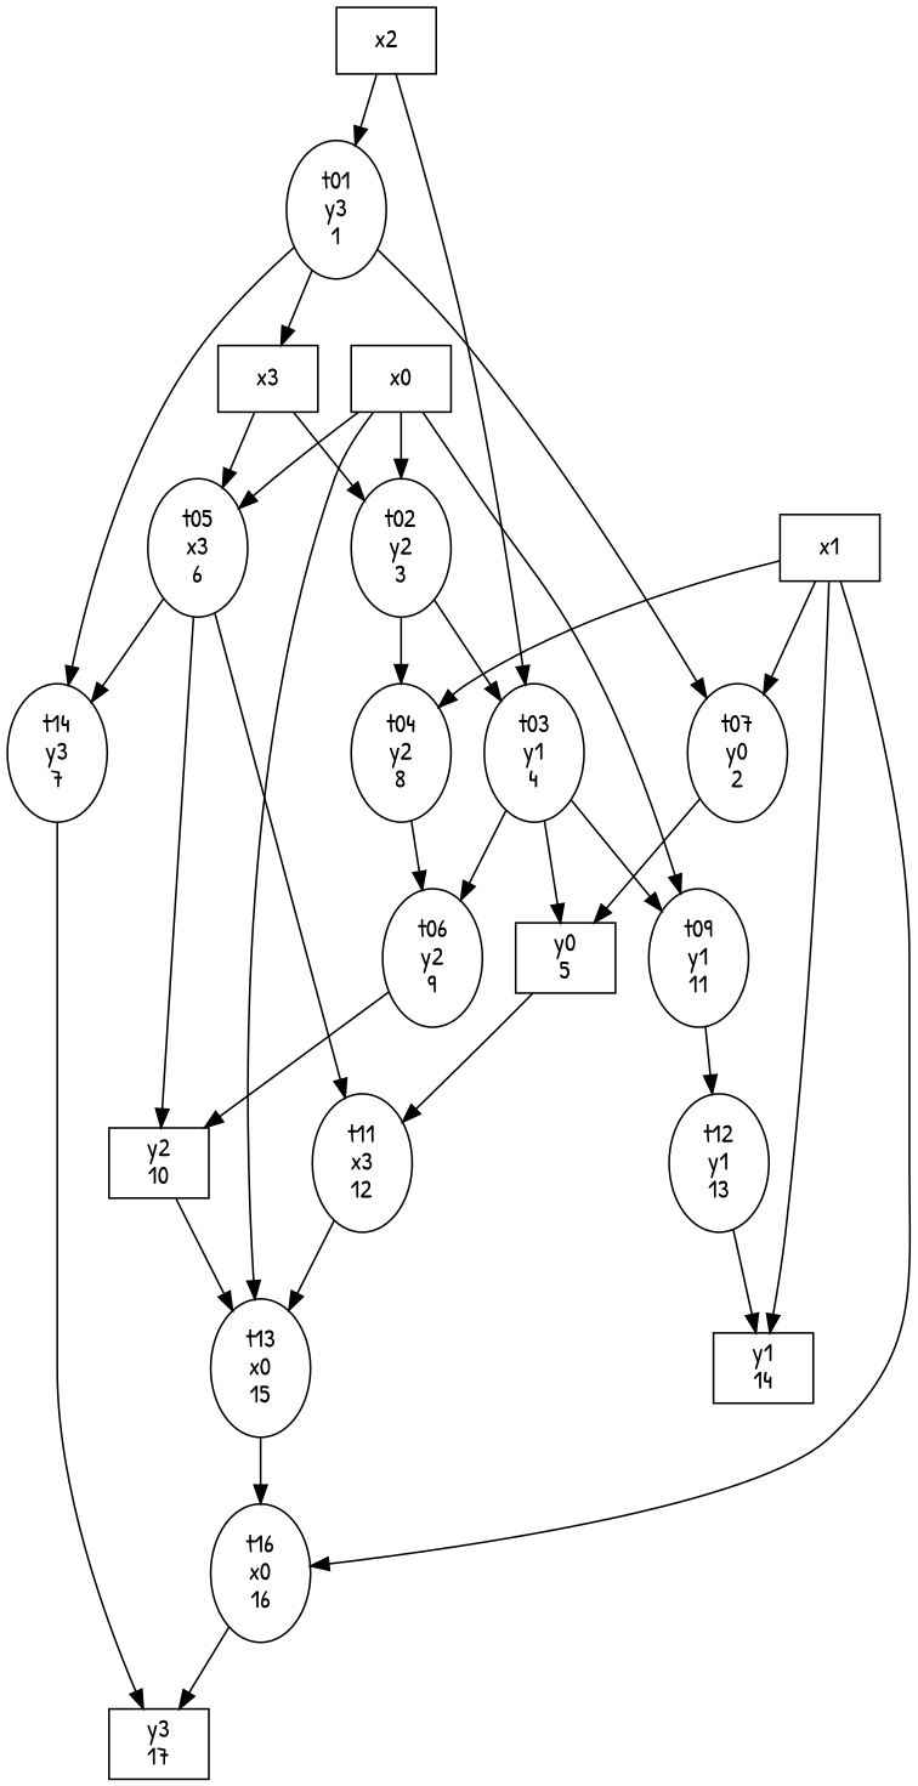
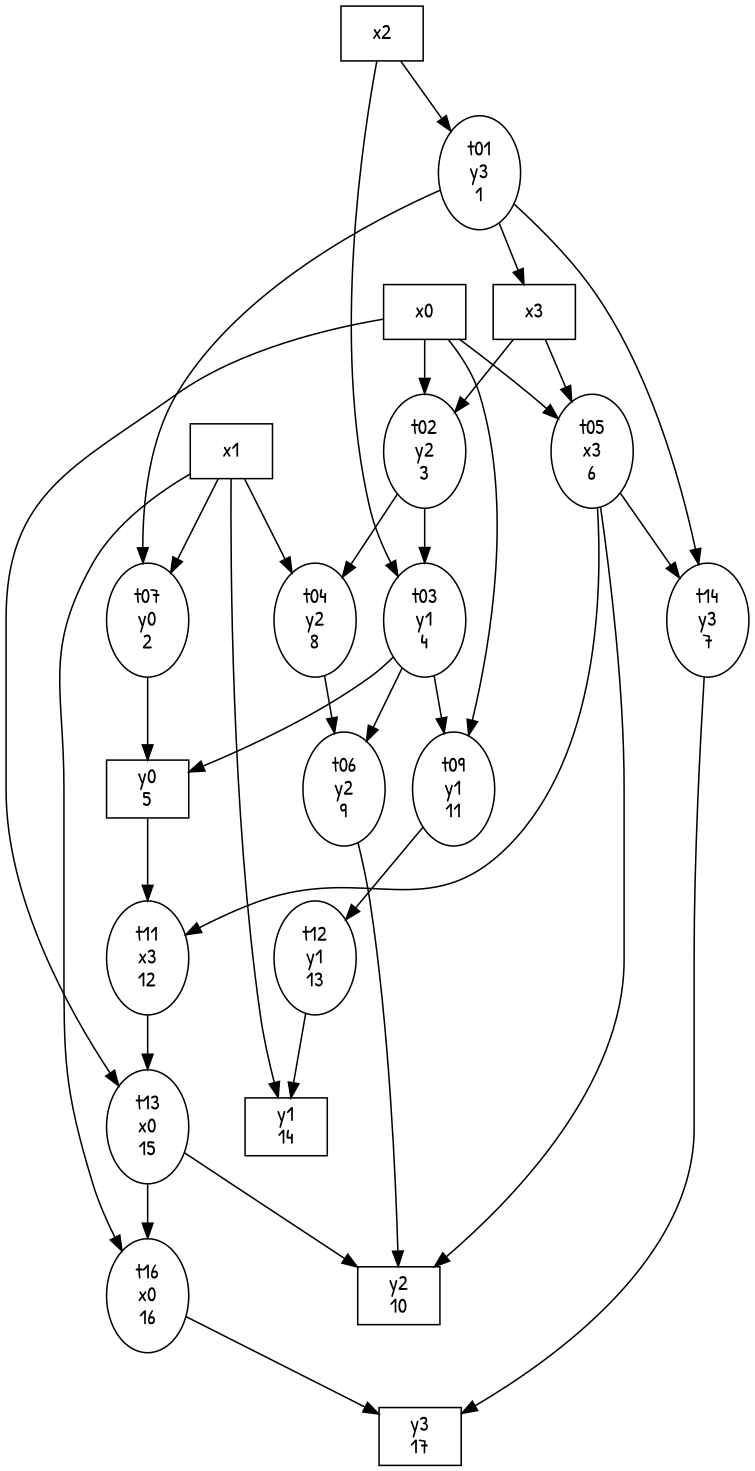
  strict digraph {
    fontname="Patrick Hand"
    node [fontname="Patrick Hand"]
    edge [fontname="Patrick Hand"]
    x0 [shape=box]
    t02 [label="\N\ny2\n3"]
    t05 [label="\N\nx3\n6"]
    t09 [label="\N\ny1\n11"]
    t13 [label="\N\nx0\n15"]
    t04 [label="\N\ny2\n8"]
    t03 [label="\N\ny1\n4"]
    t14 [label="\N\ny3\n7"]
    t11 [label="\N\nx3\n12"]
    y2 [label="\N\n10" shape=box]
    t12 [label="\N\ny1\n13"]
    t16 [label="\N\nx0\n16"]
    x1 [shape=box]
    t07 [label="\N\ny0\n2"]
    y1 [label="\N\n14" shape=box]
    y0 [label="\N\n5" shape=box]
    t06 [label="\N\ny2\n9"]
    y3 [label="\N\n17" shape=box]
    x2 [shape=box]
    t01 [label="\N\ny3\n1"]
    x3 [shape=box]
    x0 -> t02
    x0 -> t05
    x0 -> t09
    x0 -> t13
    t02 -> t04
    t02 -> t03
    t05 -> t14
    t05 -> t11
    t05 -> y2
    t09 -> t12
    t13 -> t16
    t04 -> t06
    t03 -> t09
    t03 -> y0
    t03 -> t06
    t14 -> y3
    t11 -> t13
-   y2 -> t13
+   t13 -> y2
    t12 -> y1
    t16 -> y3
    x1 -> t04
    x1 -> t16
    x1 -> t07
    x1 -> y1
    t07 -> y0
    y0 -> t11
    t06 -> y2
    x2 -> t03
    x2 -> t01
    t01 -> t14
    t01 -> t07
    t01 -> x3
    x3 -> t02
    x3 -> t05
  }
